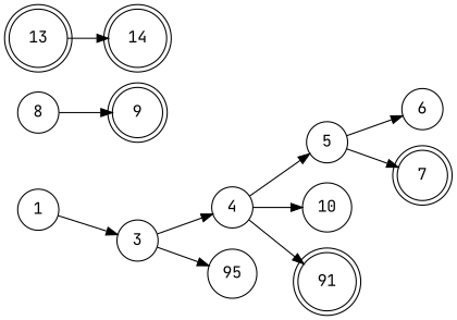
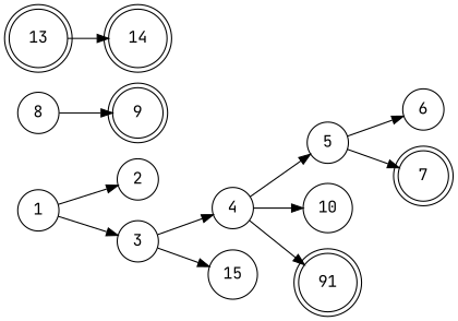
  digraph {
    fontname="JetBrains Mono"
    rankdir=LR
    node [fillcolor=white fontname="JetBrains Mono" shape=circle style=filled]
    edge [fontname="JetBrains Mono"]
    1
+   2
    3
    4
-   15 [label=95]
+   15
    5
    10
    n8 [label=91 shape=doublecircle]
    6
    7 [shape=doublecircle]
    9 [shape=doublecircle]
    8
    13 [shape=doublecircle]
    14 [shape=doublecircle]
+   1 -> 2
    1 -> 3
    3 -> 4
    3 -> 15
    4 -> 5
    4 -> 10
    4 -> n8
    5 -> 6
    5 -> 7
    8 -> 9
    13 -> 14
  }
